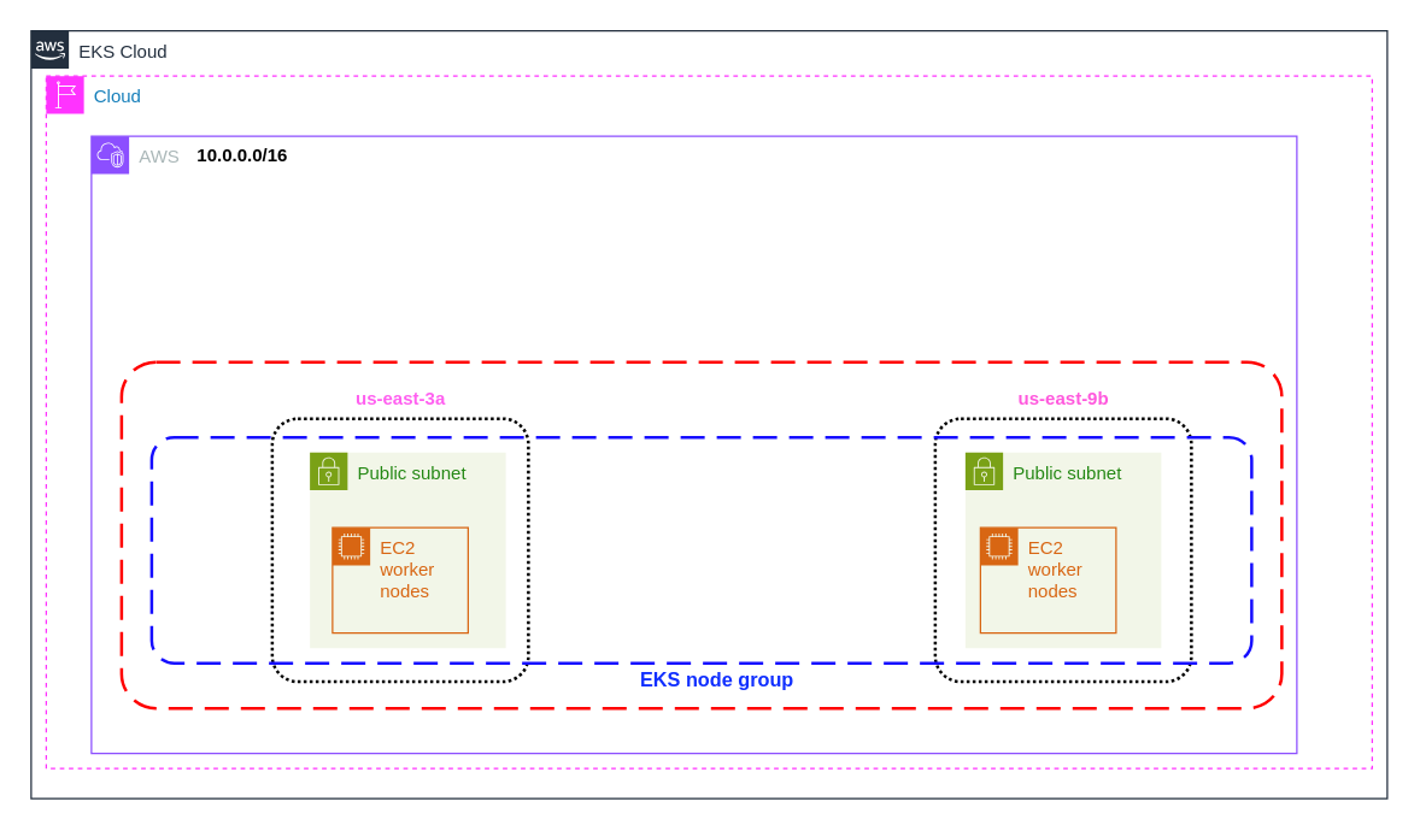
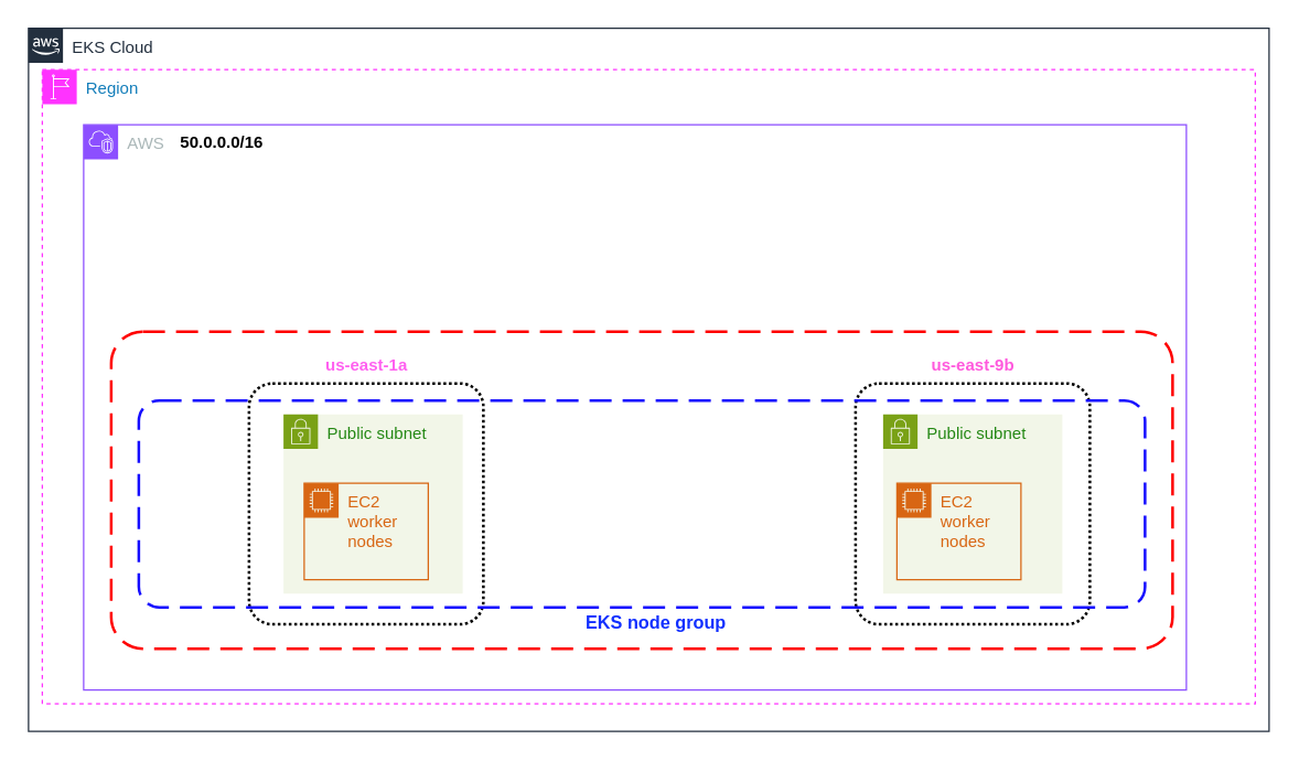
  <mxCell id="0" />
  <mxCell id="1" parent="0" />
  <mxCell id="2" value="EKS Cloud" style="points=[[0,0],[0.25,0],[0.5,0],[0.75,0],[1,0],[1,0.25],[1,0.5],[1,0.75],[1,1],[0.75,1],[0.5,1],[0.25,1],[0,1],[0,0.75],[0,0.5],[0,0.25]];outlineConnect=0;gradientColor=none;html=1;whiteSpace=wrap;fontSize=12;fontStyle=0;container=1;pointerEvents=0;collapsible=0;recursiveResize=0;shape=mxgraph.aws4.group;grIcon=mxgraph.aws4.group_aws_cloud_alt;strokeColor=#232F3E;fillColor=none;verticalAlign=top;align=left;spacingLeft=30;fontColor=#232F3E;dashed=0;" vertex="1" parent="1"><mxGeometry x="20" y="20" width="900" height="510" as="geometry" /></mxCell>
- <mxCell id="3" value="Cloud" style="points=[[0,0],[0.25,0],[0.5,0],[0.75,0],[1,0],[1,0.25],[1,0.5],[1,0.75],[1,1],[0.75,1],[0.5,1],[0.25,1],[0,1],[0,0.75],[0,0.5],[0,0.25]];outlineConnect=0;gradientColor=none;html=1;whiteSpace=wrap;fontSize=12;fontStyle=0;container=1;pointerEvents=0;collapsible=0;recursiveResize=0;shape=mxgraph.aws4.group;grIcon=mxgraph.aws4.group_region;strokeColor=#FF33FF;fillColor=none;verticalAlign=top;align=left;spacingLeft=30;fontColor=#147EBA;dashed=1;" vertex="1" parent="1"><mxGeometry x="30" y="50" width="880" height="460" as="geometry" /></mxCell>
+ <mxCell id="3" value="Region" style="points=[[0,0],[0.25,0],[0.5,0],[0.75,0],[1,0],[1,0.25],[1,0.5],[1,0.75],[1,1],[0.75,1],[0.5,1],[0.25,1],[0,1],[0,0.75],[0,0.5],[0,0.25]];outlineConnect=0;gradientColor=none;html=1;whiteSpace=wrap;fontSize=12;fontStyle=0;container=1;pointerEvents=0;collapsible=0;recursiveResize=0;shape=mxgraph.aws4.group;grIcon=mxgraph.aws4.group_region;strokeColor=#FF33FF;fillColor=none;verticalAlign=top;align=left;spacingLeft=30;fontColor=#147EBA;dashed=1;" vertex="1" parent="1"><mxGeometry x="30" y="50" width="880" height="460" as="geometry" /></mxCell>
  <mxCell id="4" value="AWS" style="points=[[0,0],[0.25,0],[0.5,0],[0.75,0],[1,0],[1,0.25],[1,0.5],[1,0.75],[1,1],[0.75,1],[0.5,1],[0.25,1],[0,1],[0,0.75],[0,0.5],[0,0.25]];outlineConnect=0;gradientColor=none;html=1;whiteSpace=wrap;fontSize=12;fontStyle=0;container=1;pointerEvents=0;collapsible=0;recursiveResize=0;shape=mxgraph.aws4.group;grIcon=mxgraph.aws4.group_vpc2;strokeColor=#8C4FFF;fillColor=none;verticalAlign=top;align=left;spacingLeft=30;fontColor=#AAB7B8;dashed=0;" vertex="1" parent="3"><mxGeometry x="30" y="40" width="800" height="410" as="geometry" /></mxCell>
  <mxCell id="5" value="Public subnet" style="points=[[0,0],[0.25,0],[0.5,0],[0.75,0],[1,0],[1,0.25],[1,0.5],[1,0.75],[1,1],[0.75,1],[0.5,1],[0.25,1],[0,1],[0,0.75],[0,0.5],[0,0.25]];outlineConnect=0;gradientColor=none;html=1;whiteSpace=wrap;fontSize=12;fontStyle=0;container=1;pointerEvents=0;collapsible=0;recursiveResize=0;shape=mxgraph.aws4.group;grIcon=mxgraph.aws4.group_security_group;grStroke=0;strokeColor=#7AA116;fillColor=#F2F6E8;verticalAlign=top;align=left;spacingLeft=30;fontColor=#248814;dashed=0;" vertex="1" parent="4"><mxGeometry x="145" y="210" width="130" height="130" as="geometry" /></mxCell>
- <mxCell id="6" value="&lt;b&gt;&lt;font style=&quot;color: rgb(255, 96, 240);&quot;&gt;us-east-3a&lt;/font&gt;&lt;/b&gt;" style="text;html=1;align=center;verticalAlign=middle;resizable=0;points=[];autosize=1;strokeColor=none;fillColor=none;" vertex="1" parent="4"><mxGeometry x="165" y="160" width="80" height="30" as="geometry" /></mxCell>
+ <mxCell id="6" value="&lt;b&gt;&lt;font style=&quot;color: rgb(255, 96, 240);&quot;&gt;us-east-1a&lt;/font&gt;&lt;/b&gt;" style="text;html=1;align=center;verticalAlign=middle;resizable=0;points=[];autosize=1;strokeColor=none;fillColor=none;" vertex="1" parent="4"><mxGeometry x="165" y="160" width="80" height="30" as="geometry" /></mxCell>
  <mxCell id="7" value="EC2 worker nodes" style="points=[[0,0],[0.25,0],[0.5,0],[0.75,0],[1,0],[1,0.25],[1,0.5],[1,0.75],[1,1],[0.75,1],[0.5,1],[0.25,1],[0,1],[0,0.75],[0,0.5],[0,0.25]];outlineConnect=0;gradientColor=none;html=1;whiteSpace=wrap;fontSize=12;fontStyle=0;container=1;pointerEvents=0;collapsible=0;recursiveResize=0;shape=mxgraph.aws4.group;grIcon=mxgraph.aws4.group_ec2_instance_contents;strokeColor=#D86613;fillColor=none;verticalAlign=top;align=left;spacingLeft=30;fontColor=#D86613;dashed=0;" vertex="1" parent="4"><mxGeometry x="160" y="260" width="90" height="70" as="geometry" /></mxCell>
  <mxCell id="8" value="" style="rounded=1;arcSize=10;dashed=1;fillColor=none;gradientColor=none;dashPattern=1 1;strokeWidth=2;" vertex="1" parent="4"><mxGeometry x="120" y="187.63" width="170" height="174.75" as="geometry" /></mxCell>
  <mxCell id="9" value="Public subnet" style="points=[[0,0],[0.25,0],[0.5,0],[0.75,0],[1,0],[1,0.25],[1,0.5],[1,0.75],[1,1],[0.75,1],[0.5,1],[0.25,1],[0,1],[0,0.75],[0,0.5],[0,0.25]];outlineConnect=0;gradientColor=none;html=1;whiteSpace=wrap;fontSize=12;fontStyle=0;container=1;pointerEvents=0;collapsible=0;recursiveResize=0;shape=mxgraph.aws4.group;grIcon=mxgraph.aws4.group_security_group;grStroke=0;strokeColor=#7AA116;fillColor=#F2F6E8;verticalAlign=top;align=left;spacingLeft=30;fontColor=#248814;dashed=0;" vertex="1" parent="4"><mxGeometry x="580" y="210" width="130" height="130" as="geometry" /></mxCell>
  <mxCell id="10" value="EC2 worker nodes" style="points=[[0,0],[0.25,0],[0.5,0],[0.75,0],[1,0],[1,0.25],[1,0.5],[1,0.75],[1,1],[0.75,1],[0.5,1],[0.25,1],[0,1],[0,0.75],[0,0.5],[0,0.25]];outlineConnect=0;gradientColor=none;html=1;whiteSpace=wrap;fontSize=12;fontStyle=0;container=1;pointerEvents=0;collapsible=0;recursiveResize=0;shape=mxgraph.aws4.group;grIcon=mxgraph.aws4.group_ec2_instance_contents;strokeColor=#D86613;fillColor=none;verticalAlign=top;align=left;spacingLeft=30;fontColor=#D86613;dashed=0;" vertex="1" parent="9"><mxGeometry x="10" y="50" width="90" height="70" as="geometry" /></mxCell>
  <mxCell id="11" value="&lt;b&gt;&lt;font style=&quot;color: rgb(255, 88, 221);&quot;&gt;us-east-9b&lt;/font&gt;&lt;/b&gt;" style="text;html=1;align=center;verticalAlign=middle;resizable=0;points=[];autosize=1;strokeColor=none;fillColor=none;" vertex="1" parent="4"><mxGeometry x="605" y="160" width="80" height="30" as="geometry" /></mxCell>
  <mxCell id="12" value="" style="rounded=1;arcSize=10;dashed=1;fillColor=none;gradientColor=none;dashPattern=1 1;strokeWidth=2;" vertex="1" parent="4"><mxGeometry x="560" y="187.63" width="170" height="174.75" as="geometry" /></mxCell>
  <mxCell id="13" value="&lt;h2&gt;&lt;font style=&quot;font-size: 13px; color: rgb(16, 47, 255);&quot;&gt;&lt;b style=&quot;&quot;&gt;EKS node group&lt;/b&gt;&lt;/font&gt;&lt;/h2&gt;" style="text;html=1;align=center;verticalAlign=middle;resizable=0;points=[];autosize=1;strokeColor=none;fillColor=none;rotation=0;" vertex="1" parent="4"><mxGeometry x="345" y="330" width="140" height="60" as="geometry" /></mxCell>
- <mxCell id="14" value="&lt;b&gt;10.0.0.0/16&lt;/b&gt;" style="text;html=1;align=center;verticalAlign=middle;resizable=0;points=[];autosize=1;strokeColor=none;fillColor=none;" vertex="1" parent="1"><mxGeometry x="120" y="88" width="80" height="30" as="geometry" /></mxCell>
+ <mxCell id="14" value="&lt;b&gt;50.0.0.0/16&lt;/b&gt;" style="text;html=1;align=center;verticalAlign=middle;resizable=0;points=[];autosize=1;strokeColor=none;fillColor=none;" vertex="1" parent="1"><mxGeometry x="120" y="88" width="80" height="30" as="geometry" /></mxCell>
  <mxCell id="15" value="" style="rounded=1;arcSize=10;dashed=1;strokeColor=#160EFF;fillColor=none;gradientColor=none;dashPattern=8 4;strokeWidth=2;" vertex="1" parent="1"><mxGeometry x="100" y="290" width="730" height="150" as="geometry" /></mxCell>
  <mxCell id="16" value="" style="rounded=1;arcSize=10;dashed=1;strokeColor=#FF0000;fillColor=none;gradientColor=none;dashPattern=8 4;strokeWidth=2;" vertex="1" parent="1"><mxGeometry x="80" y="240" width="770" height="230" as="geometry" /></mxCell>
